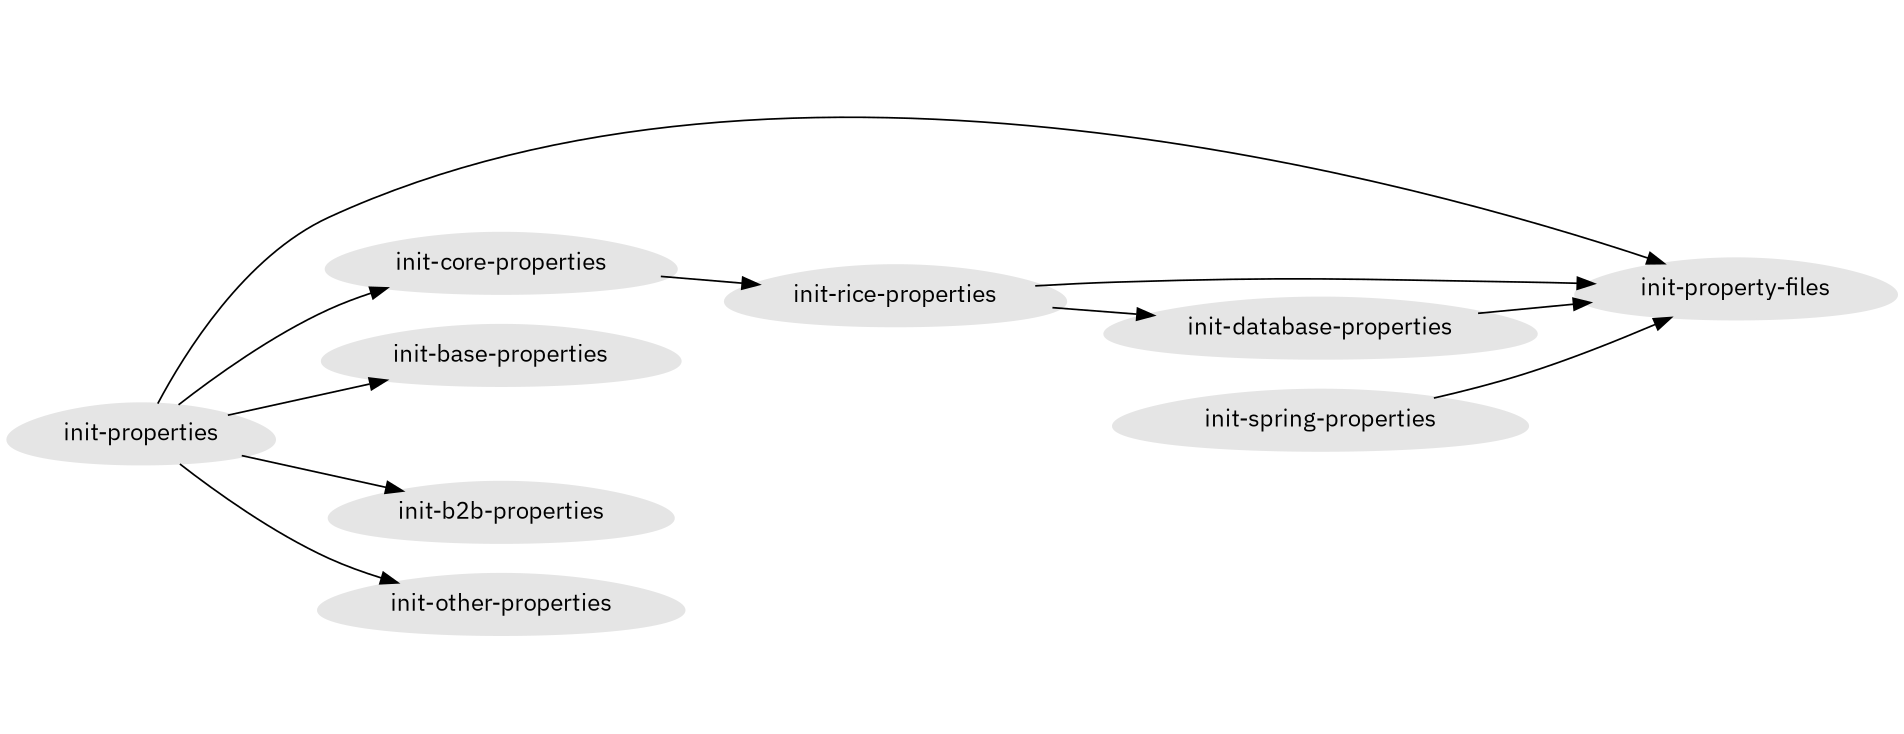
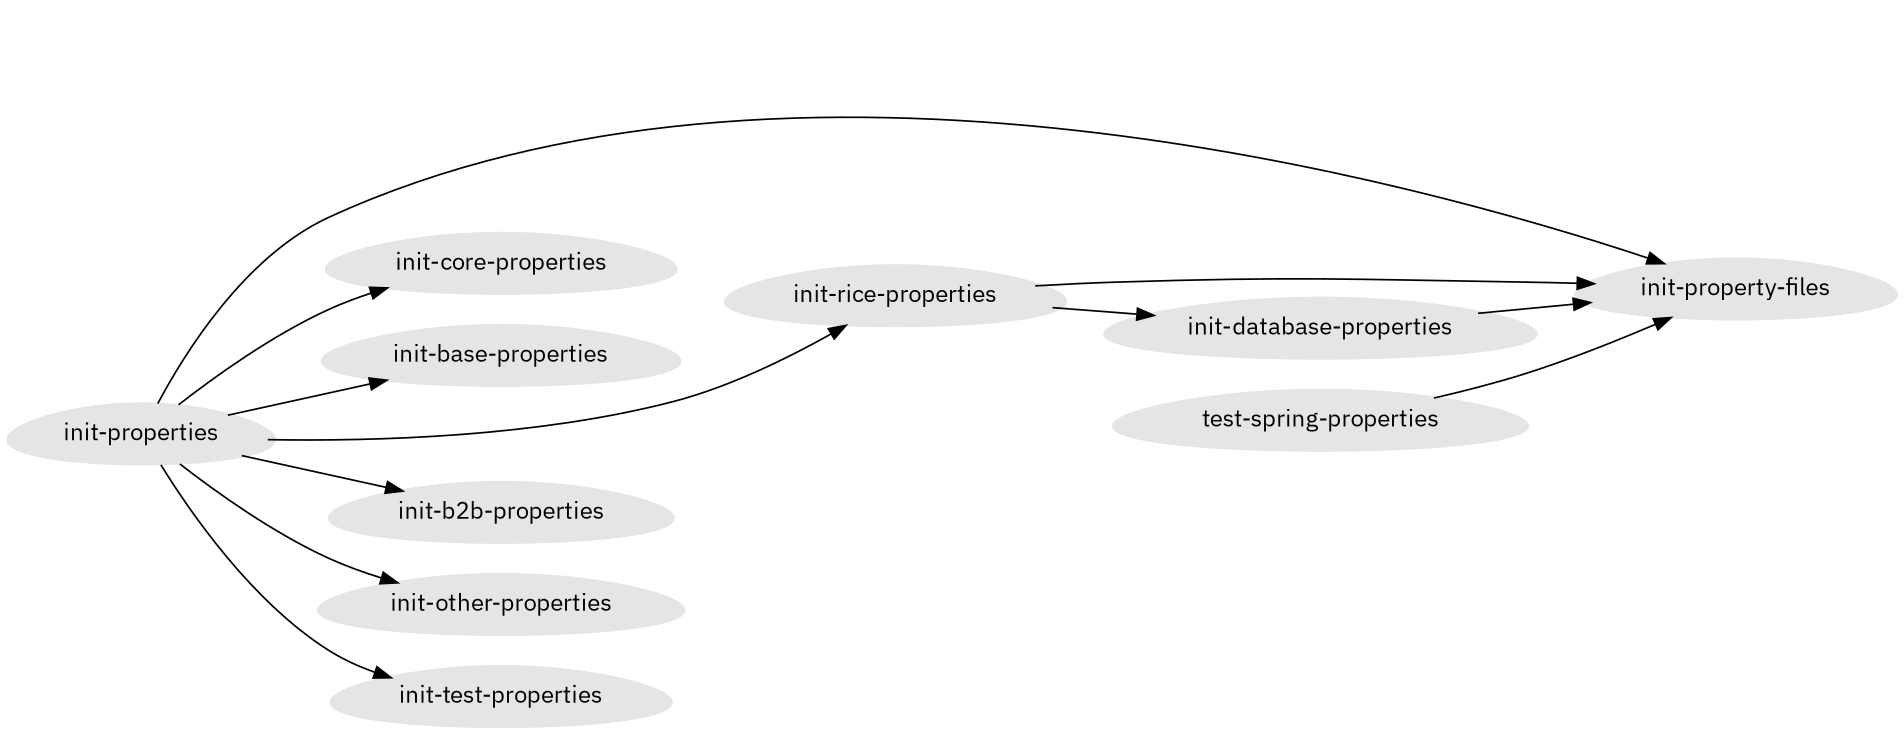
  digraph {
    fontname="IBM Plex Sans"
    rankdir=LR
    node [color=grey90 fontname="IBM Plex Sans" shape=egg style=filled]
    edge [fontname="IBM Plex Sans"]
    "init-properties"
    "init-property-files"
    "init-core-properties"
    "init-base-properties"
    "init-rice-properties"
    "init-b2b-properties"
    "init-other-properties"
+   "init-test-properties"
    "init-database-properties"
-   "init-spring-properties"
+   "init-spring-properties" [label="test-spring-properties"]
    "init-properties" -> "init-property-files"
    "init-properties" -> "init-core-properties"
    "init-properties" -> "init-base-properties"
-   "init-core-properties" -> "init-rice-properties"
+   "init-properties" -> "init-rice-properties"
    "init-properties" -> "init-b2b-properties"
    "init-properties" -> "init-other-properties"
+   "init-properties" -> "init-test-properties"
    "init-rice-properties" -> "init-property-files"
    "init-rice-properties" -> "init-database-properties"
    "init-database-properties" -> "init-property-files"
    "init-spring-properties" -> "init-property-files"
  }
